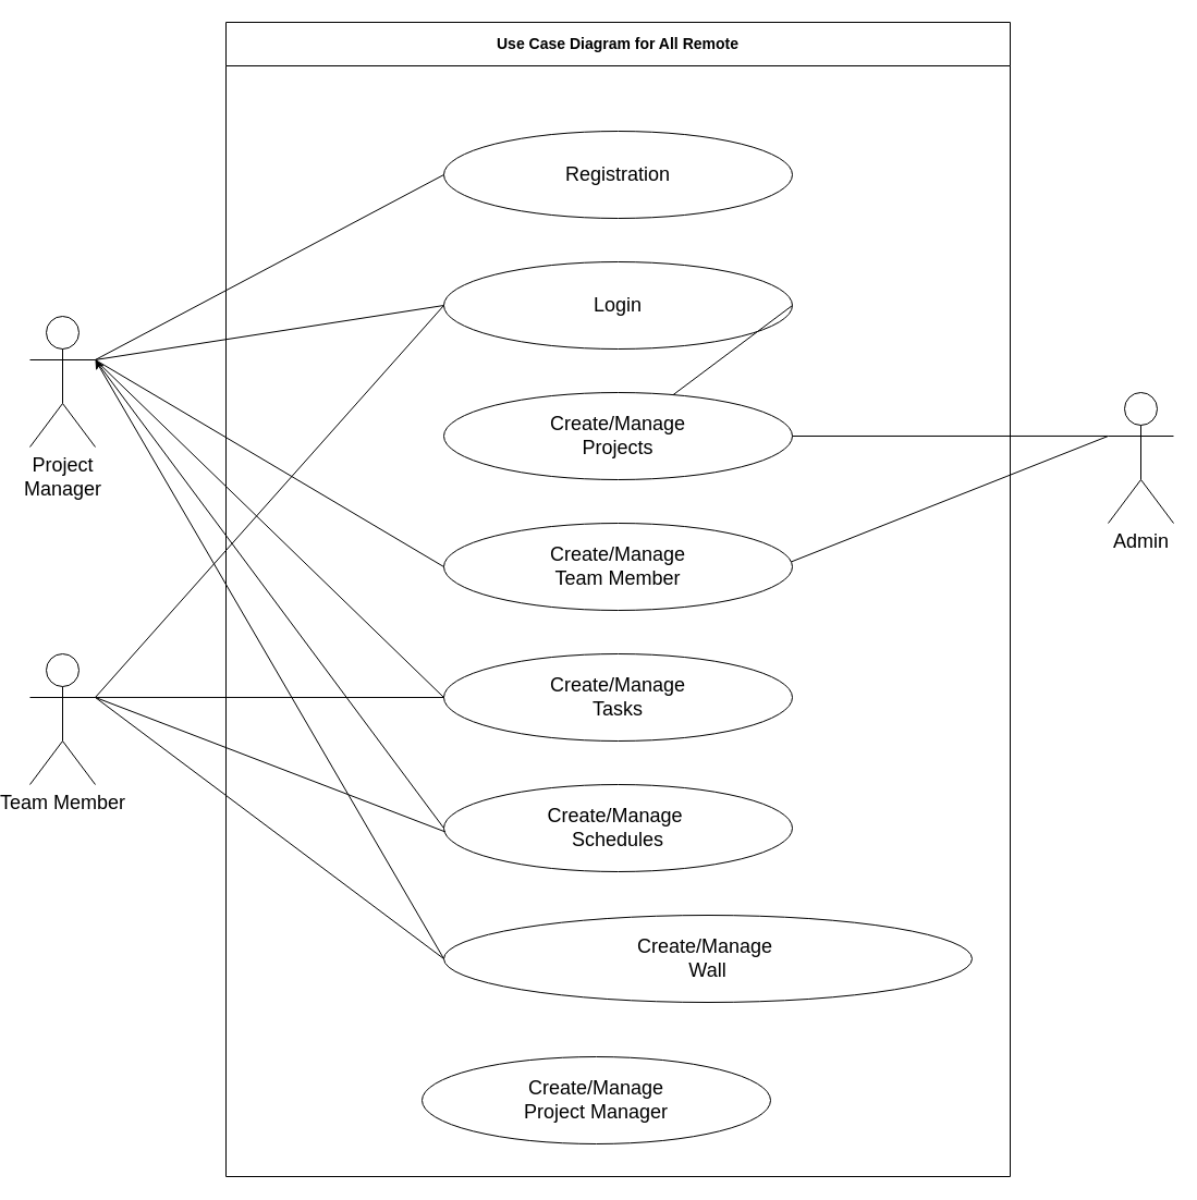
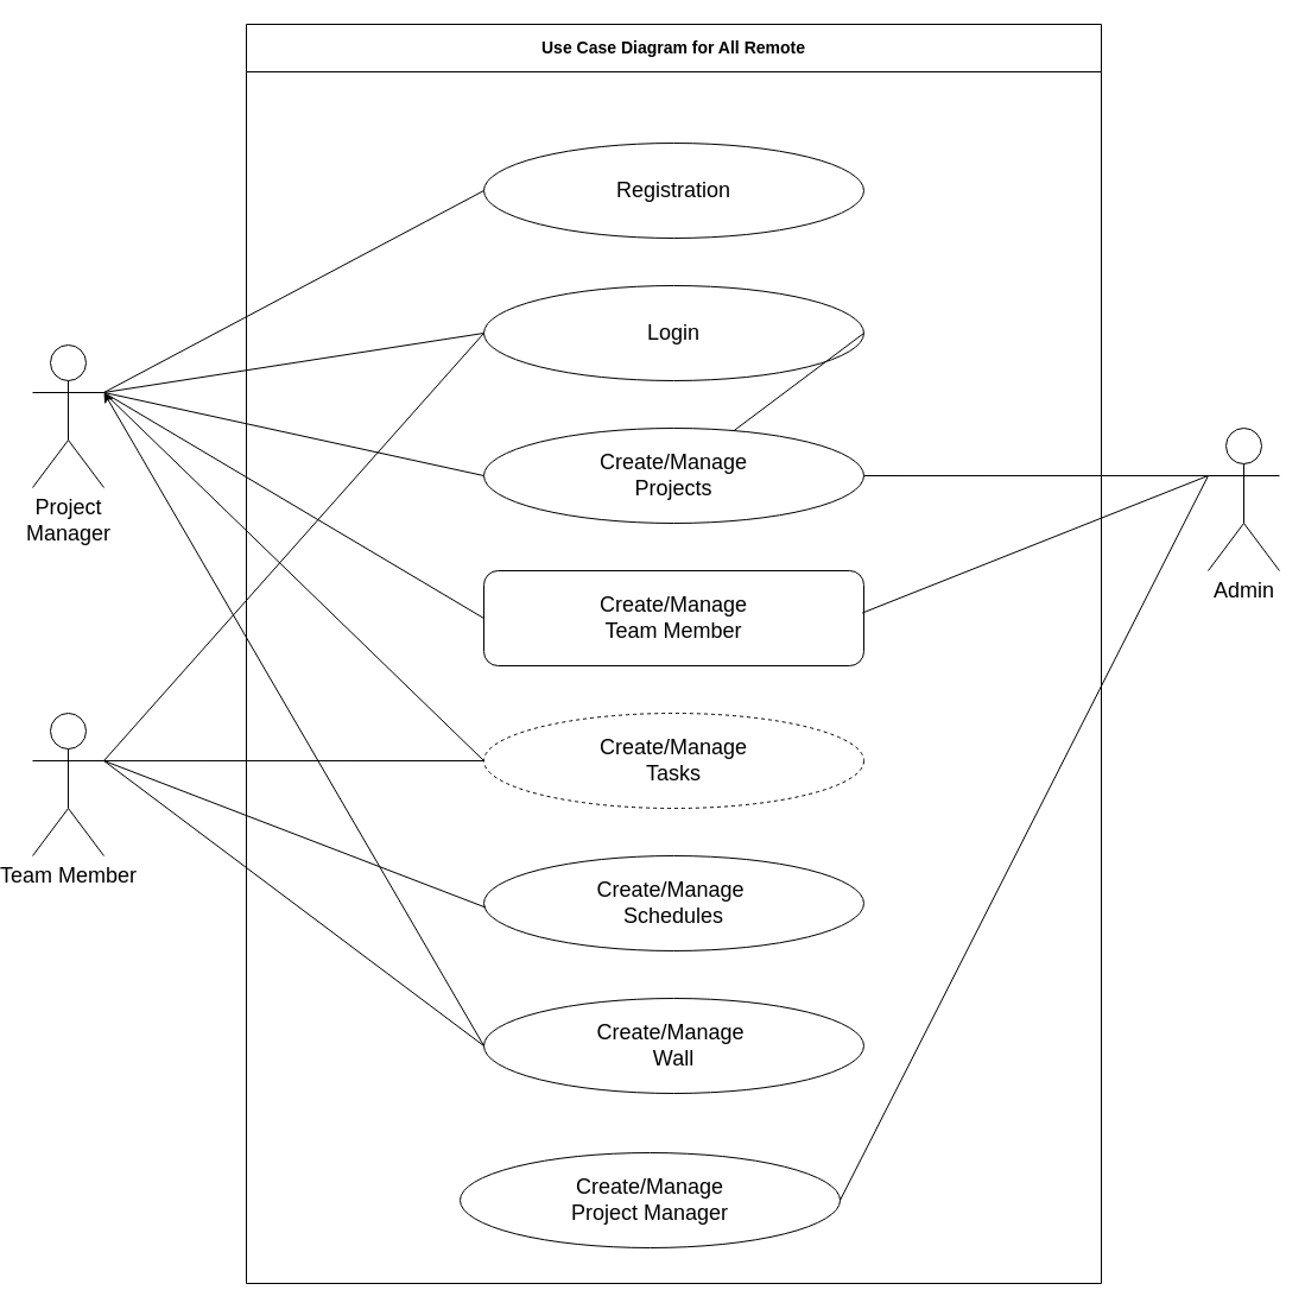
  <mxCell id="0" />
  <mxCell id="1" parent="0" />
  <mxCell id="2" value="Use Case Diagram for All Remote" style="swimlane;whiteSpace=wrap;fontSize=14;startSize=40;" parent="1" vertex="1"><mxGeometry x="200" y="20" width="720" height="1060" as="geometry" /></mxCell>
  <mxCell id="3" value="&lt;font style=&quot;font-size: 18px&quot;&gt;Registration&lt;/font&gt;" style="ellipse;whiteSpace=wrap;html=1;fillColor=none;" parent="2" vertex="1"><mxGeometry x="200" y="100" width="320" height="80" as="geometry" /></mxCell>
  <mxCell id="4" value="&lt;font style=&quot;font-size: 18px&quot;&gt;Login&lt;/font&gt;" style="ellipse;whiteSpace=wrap;html=1;fillColor=none;" parent="2" vertex="1"><mxGeometry x="200" y="220" width="320" height="80" as="geometry" /></mxCell>
  <mxCell id="5" value="&lt;font style=&quot;font-size: 18px&quot;&gt;Create/Manage &lt;br&gt;Projects&lt;/font&gt;" style="ellipse;whiteSpace=wrap;html=1;fillColor=none;" parent="2" vertex="1"><mxGeometry x="200" y="340" width="320" height="80" as="geometry" /></mxCell>
- <mxCell id="6" value="&lt;font style=&quot;font-size: 18px&quot;&gt;Create/Manage &lt;br&gt;Team Member&lt;/font&gt;" style="ellipse;whiteSpace=wrap;html=1;fillColor=none;" parent="2" vertex="1"><mxGeometry x="200" y="460" width="320" height="80" as="geometry" /></mxCell>
- <mxCell id="7" value="&lt;font style=&quot;font-size: 18px&quot;&gt;Create/Manage &lt;br&gt;Tasks&lt;/font&gt;" style="ellipse;whiteSpace=wrap;html=1;fillColor=none;" parent="2" vertex="1"><mxGeometry x="200" y="580" width="320" height="80" as="geometry" /></mxCell>
+ <mxCell id="6" value="&lt;font style=&quot;font-size: 18px&quot;&gt;Create/Manage &lt;br&gt;Team Member&lt;/font&gt;" style="whiteSpace=wrap;html=1;fillColor=none;rounded=1;" parent="2" vertex="1"><mxGeometry x="200" y="460" width="320" height="80" as="geometry" /></mxCell>
+ <mxCell id="7" value="&lt;font style=&quot;font-size: 18px&quot;&gt;Create/Manage &lt;br&gt;Tasks&lt;/font&gt;" style="ellipse;whiteSpace=wrap;html=1;fillColor=none;dashed=1;" parent="2" vertex="1"><mxGeometry x="200" y="580" width="320" height="80" as="geometry" /></mxCell>
  <mxCell id="8" value="&lt;span style=&quot;font-size: 18px&quot;&gt;Create/Manage&amp;nbsp;&lt;/span&gt;&lt;br style=&quot;font-size: 18px&quot;&gt;&lt;span style=&quot;font-size: 18px&quot;&gt;Schedules&lt;/span&gt;" style="ellipse;whiteSpace=wrap;html=1;fillColor=none;" parent="2" vertex="1"><mxGeometry x="200" y="700" width="320" height="80" as="geometry" /></mxCell>
- <mxCell id="9" value="&lt;span style=&quot;font-size: 18px&quot;&gt;Create/Manage&amp;nbsp;&lt;/span&gt;&lt;br style=&quot;font-size: 18px&quot;&gt;&lt;span style=&quot;font-size: 18px&quot;&gt;Wall&lt;/span&gt;" style="ellipse;whiteSpace=wrap;html=1;fillColor=none;" parent="2" vertex="1"><mxGeometry x="200" y="820" width="485" height="80" as="geometry" /></mxCell>
+ <mxCell id="9" value="&lt;span style=&quot;font-size: 18px&quot;&gt;Create/Manage&amp;nbsp;&lt;/span&gt;&lt;br style=&quot;font-size: 18px&quot;&gt;&lt;span style=&quot;font-size: 18px&quot;&gt;Wall&lt;/span&gt;" style="ellipse;whiteSpace=wrap;html=1;fillColor=none;" parent="2" vertex="1"><mxGeometry x="200" y="820" width="320" height="80" as="geometry" /></mxCell>
  <mxCell id="10" value="&lt;font style=&quot;font-size: 18px&quot;&gt;Create/Manage &lt;br&gt;Project Manager&lt;br&gt;&lt;/font&gt;" style="ellipse;whiteSpace=wrap;html=1;fillColor=none;" vertex="1" parent="2"><mxGeometry x="180" y="950" width="320" height="80" as="geometry" /></mxCell>
  <mxCell id="11" value="&lt;font style=&quot;font-size: 18px&quot;&gt;Project &lt;br&gt;Manager&lt;/font&gt;" style="shape=umlActor;verticalLabelPosition=bottom;verticalAlign=top;html=1;outlineConnect=0;" parent="1" vertex="1"><mxGeometry x="20" y="290" width="60" height="120" as="geometry" /></mxCell>
  <mxCell id="12" value="" style="endArrow=none;html=1;exitX=1;exitY=0.333;exitDx=0;exitDy=0;exitPerimeter=0;entryX=0;entryY=0.5;entryDx=0;entryDy=0;" parent="1" source="11" target="3" edge="1"><mxGeometry width="50" height="50" relative="1" as="geometry"><mxPoint x="120" y="260" as="sourcePoint" /><mxPoint x="170" y="210" as="targetPoint" /></mxGeometry></mxCell>
  <mxCell id="13" value="&lt;font style=&quot;font-size: 18px&quot;&gt;Team Member&lt;/font&gt;" style="shape=umlActor;verticalLabelPosition=bottom;verticalAlign=top;html=1;outlineConnect=0;" parent="1" vertex="1"><mxGeometry x="20" y="600" width="60" height="120" as="geometry" /></mxCell>
  <mxCell id="14" value="&lt;font style=&quot;font-size: 18px&quot;&gt;Admin&lt;/font&gt;" style="shape=umlActor;verticalLabelPosition=bottom;verticalAlign=top;html=1;outlineConnect=0;" parent="1" vertex="1"><mxGeometry x="1010" y="360" width="60" height="120" as="geometry" /></mxCell>
  <mxCell id="15" value="" style="endArrow=none;html=1;exitX=1;exitY=0.333;exitDx=0;exitDy=0;exitPerimeter=0;entryX=0;entryY=0.5;entryDx=0;entryDy=0;" parent="1" source="13" target="4" edge="1"><mxGeometry width="50" height="50" relative="1" as="geometry"><mxPoint x="140" y="250" as="sourcePoint" /><mxPoint x="275" y="155" as="targetPoint" /></mxGeometry></mxCell>
  <mxCell id="16" value="" style="endArrow=none;html=1;entryX=0;entryY=0.5;entryDx=0;entryDy=0;exitX=1;exitY=0.333;exitDx=0;exitDy=0;exitPerimeter=0;" parent="1" source="11" target="4" edge="1"><mxGeometry width="50" height="50" relative="1" as="geometry"><mxPoint x="130" y="240" as="sourcePoint" /><mxPoint x="313.726" y="346.564" as="targetPoint" /></mxGeometry></mxCell>
  <mxCell id="17" value="" style="endArrow=none;html=1;exitX=1;exitY=0.5;exitDx=0;exitDy=0;" parent="1" source="4" target="5" edge="1"><mxGeometry width="50" height="50" relative="1" as="geometry"><mxPoint x="140" y="530" as="sourcePoint" /><mxPoint x="650" y="240" as="targetPoint" /></mxGeometry></mxCell>
  <mxCell id="18" value="" style="endArrow=none;html=1;exitX=1;exitY=0.5;exitDx=0;exitDy=0;entryX=0;entryY=0.333;entryDx=0;entryDy=0;entryPerimeter=0;" parent="1" source="5" target="14" edge="1"><mxGeometry width="50" height="50" relative="1" as="geometry"><mxPoint x="140" y="530" as="sourcePoint" /><mxPoint x="304.058" y="336.715" as="targetPoint" /></mxGeometry></mxCell>
+ <mxCell id="19" value="" style="endArrow=none;html=1;exitX=0;exitY=0.5;exitDx=0;exitDy=0;entryX=1;entryY=0.333;entryDx=0;entryDy=0;entryPerimeter=0;" parent="1" source="5" target="11" edge="1"><mxGeometry width="50" height="50" relative="1" as="geometry"><mxPoint x="150" y="540" as="sourcePoint" /><mxPoint x="130" y="240" as="targetPoint" /></mxGeometry></mxCell>
  <mxCell id="20" value="" style="endArrow=none;html=1;exitX=0;exitY=0.5;exitDx=0;exitDy=0;entryX=1;entryY=0.333;entryDx=0;entryDy=0;entryPerimeter=0;" parent="1" source="6" target="11" edge="1"><mxGeometry width="50" height="50" relative="1" as="geometry"><mxPoint x="140" y="530" as="sourcePoint" /><mxPoint x="130" y="240" as="targetPoint" /></mxGeometry></mxCell>
  <mxCell id="21" value="" style="endArrow=none;html=1;exitX=0.996;exitY=0.444;exitDx=0;exitDy=0;exitPerimeter=0;entryX=0;entryY=0.333;entryDx=0;entryDy=0;entryPerimeter=0;" parent="1" source="6" target="14" edge="1"><mxGeometry width="50" height="50" relative="1" as="geometry"><mxPoint x="270" y="625" as="sourcePoint" /><mxPoint x="140" y="250" as="targetPoint" /></mxGeometry></mxCell>
  <mxCell id="22" value="" style="endArrow=none;html=1;exitX=0;exitY=0.5;exitDx=0;exitDy=0;entryX=1;entryY=0.333;entryDx=0;entryDy=0;entryPerimeter=0;" parent="1" source="7" target="13" edge="1"><mxGeometry width="50" height="50" relative="1" as="geometry"><mxPoint x="140" y="530" as="sourcePoint" /><mxPoint x="304.289" y="336.82" as="targetPoint" /></mxGeometry></mxCell>
  <mxCell id="23" value="" style="endArrow=none;html=1;exitX=0;exitY=0.5;exitDx=0;exitDy=0;entryX=1;entryY=0.333;entryDx=0;entryDy=0;entryPerimeter=0;" parent="1" source="7" target="11" edge="1"><mxGeometry width="50" height="50" relative="1" as="geometry"><mxPoint x="160" y="550" as="sourcePoint" /><mxPoint x="130" y="240" as="targetPoint" /></mxGeometry></mxCell>
  <mxCell id="24" value="" style="endArrow=none;html=1;exitX=0.005;exitY=0.544;exitDx=0;exitDy=0;exitPerimeter=0;entryX=1;entryY=0.333;entryDx=0;entryDy=0;entryPerimeter=0;" parent="1" source="8" target="13" edge="1"><mxGeometry width="50" height="50" relative="1" as="geometry"><mxPoint x="260" y="795" as="sourcePoint" /><mxPoint x="80" y="520" as="targetPoint" /></mxGeometry></mxCell>
- <mxCell id="25" value="" style="endArrow=none;html=1;exitX=0;exitY=0.5;exitDx=0;exitDy=0;entryX=1;entryY=0.333;entryDx=0;entryDy=0;entryPerimeter=0;" parent="1" source="8" target="11" edge="1"><mxGeometry width="50" height="50" relative="1" as="geometry"><mxPoint x="270" y="795" as="sourcePoint" /><mxPoint x="130" y="240" as="targetPoint" /></mxGeometry></mxCell>
  <mxCell id="26" value="" style="endArrow=none;html=1;exitX=0;exitY=0.5;exitDx=0;exitDy=0;entryX=1;entryY=0.333;entryDx=0;entryDy=0;entryPerimeter=0;" parent="1" source="9" target="13" edge="1"><mxGeometry width="50" height="50" relative="1" as="geometry"><mxPoint x="411.6" y="773.52" as="sourcePoint" /><mxPoint x="90" y="530" as="targetPoint" /></mxGeometry></mxCell>
  <mxCell id="27" value="" style="endArrow=classic;html=1;exitX=0;exitY=0.5;exitDx=0;exitDy=0;entryX=1;entryY=0.333;entryDx=0;entryDy=0;entryPerimeter=0;" parent="1" source="9" target="11" edge="1"><mxGeometry width="50" height="50" relative="1" as="geometry"><mxPoint x="431.6" y="793.52" as="sourcePoint" /><mxPoint x="110" y="550" as="targetPoint" /></mxGeometry></mxCell>
+ <mxCell id="28" value="" style="endArrow=none;html=1;exitX=1;exitY=0.5;exitDx=0;exitDy=0;entryX=0;entryY=0.333;entryDx=0;entryDy=0;entryPerimeter=0;" edge="1" parent="1" source="10" target="14"><mxGeometry width="50" height="50" relative="1" as="geometry"><mxPoint x="728.72" y="525.52" as="sourcePoint" /><mxPoint x="1020" y="410" as="targetPoint" /></mxGeometry></mxCell>
